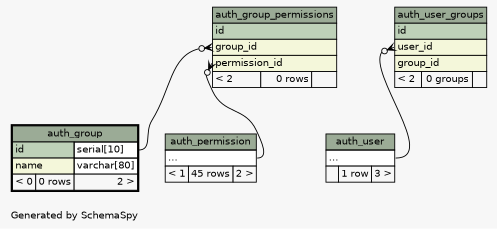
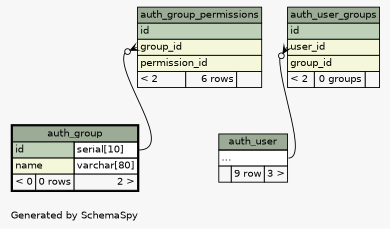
  digraph {
    bgcolor="#f7f7f7"
    fontname=Helvetica
    fontsize=11
    label="\nGenerated by SchemaSpy"
    labeljust=l
    nodesep=0.18
    rankdir=TB
    ranksep=0.46
    node [fontname=Helvetica fontsize=11 shape=plaintext]
    edge [arrowhead=none arrowsize=0.8 arrowtail=crowodot dir=back headport="elipses:e"]
-   n1 [label=<     <TABLE BORDER="0" CELLBORDER="1" CELLSPACING="0" BGCOLOR="#ffffff">       <TR><TD COLSPAN="3" BGCOLOR="#9bab96" ALIGN="CENTER">auth_group_permissions</TD></TR>       <TR><TD PORT="id" COLSPAN="3" BGCOLOR="#bed1b8" ALIGN="LEFT">id</TD></TR>       <TR><TD PORT="group_id" COLSPAN="3" BGCOLOR="#f4f7da" ALIGN="LEFT">group_id</TD></TR>       <TR><TD PORT="permission_id" COLSPAN="3" BGCOLOR="#f4f7da" ALIGN="LEFT">permission_id</TD></TR>       <TR><TD ALIGN="LEFT" BGCOLOR="#f7f7f7">&lt; 2</TD><TD ALIGN="RIGHT" BGCOLOR="#f7f7f7">0 rows</TD><TD ALIGN="RIGHT" BGCOLOR="#f7f7f7">  </TD></TR>     </TABLE>>]
+   n1 [label=<     <TABLE BORDER="0" CELLBORDER="1" CELLSPACING="0" BGCOLOR="#ffffff">       <TR><TD COLSPAN="3" BGCOLOR="#9bab96" ALIGN="CENTER">auth_group_permissions</TD></TR>       <TR><TD PORT="id" COLSPAN="3" BGCOLOR="#bed1b8" ALIGN="LEFT">id</TD></TR>       <TR><TD PORT="group_id" COLSPAN="3" BGCOLOR="#f4f7da" ALIGN="LEFT">group_id</TD></TR>       <TR><TD PORT="permission_id" COLSPAN="3" BGCOLOR="#f4f7da" ALIGN="LEFT">permission_id</TD></TR>       <TR><TD ALIGN="LEFT" BGCOLOR="#f7f7f7">&lt; 2</TD><TD ALIGN="RIGHT" BGCOLOR="#f7f7f7">6 rows</TD><TD ALIGN="RIGHT" BGCOLOR="#f7f7f7">  </TD></TR>     </TABLE>>]
    n2 [label=<     <TABLE BORDER="2" CELLBORDER="1" CELLSPACING="0" BGCOLOR="#ffffff">       <TR><TD COLSPAN="3" BGCOLOR="#9bab96" ALIGN="CENTER">auth_group</TD></TR>       <TR><TD PORT="id" COLSPAN="2" BGCOLOR="#bed1b8" ALIGN="LEFT">id</TD><TD PORT="id.type" ALIGN="LEFT">serial[10]</TD></TR>       <TR><TD PORT="name" COLSPAN="2" BGCOLOR="#f4f7da" ALIGN="LEFT">name</TD><TD PORT="name.type" ALIGN="LEFT">varchar[80]</TD></TR>       <TR><TD ALIGN="LEFT" BGCOLOR="#f7f7f7">&lt; 0</TD><TD ALIGN="RIGHT" BGCOLOR="#f7f7f7">0 rows</TD><TD ALIGN="RIGHT" BGCOLOR="#f7f7f7">2 &gt;</TD></TR>     </TABLE>>]
-   n3 [label=<     <TABLE BORDER="0" CELLBORDER="1" CELLSPACING="0" BGCOLOR="#ffffff">       <TR><TD COLSPAN="3" BGCOLOR="#9bab96" ALIGN="CENTER">auth_permission</TD></TR>       <TR><TD PORT="elipses" COLSPAN="3" ALIGN="LEFT">...</TD></TR>       <TR><TD ALIGN="LEFT" BGCOLOR="#f7f7f7">&lt; 1</TD><TD ALIGN="RIGHT" BGCOLOR="#f7f7f7">45 rows</TD><TD ALIGN="RIGHT" BGCOLOR="#f7f7f7">2 &gt;</TD></TR>     </TABLE>>]
    n4 [label=<     <TABLE BORDER="0" CELLBORDER="1" CELLSPACING="0" BGCOLOR="#ffffff">       <TR><TD COLSPAN="3" BGCOLOR="#9bab96" ALIGN="CENTER">auth_user_groups</TD></TR>       <TR><TD PORT="id" COLSPAN="3" BGCOLOR="#bed1b8" ALIGN="LEFT">id</TD></TR>       <TR><TD PORT="user_id" COLSPAN="3" BGCOLOR="#f4f7da" ALIGN="LEFT">user_id</TD></TR>       <TR><TD PORT="group_id" COLSPAN="3" BGCOLOR="#f4f7da" ALIGN="LEFT">group_id</TD></TR>       <TR><TD ALIGN="LEFT" BGCOLOR="#f7f7f7">&lt; 2</TD><TD ALIGN="RIGHT" BGCOLOR="#f7f7f7">0 groups</TD><TD ALIGN="RIGHT" BGCOLOR="#f7f7f7">  </TD></TR>     </TABLE>>]
-   n5 [label=<     <TABLE BORDER="0" CELLBORDER="1" CELLSPACING="0" BGCOLOR="#ffffff">       <TR><TD COLSPAN="3" BGCOLOR="#9bab96" ALIGN="CENTER">auth_user</TD></TR>       <TR><TD PORT="elipses" COLSPAN="3" ALIGN="LEFT">...</TD></TR>       <TR><TD ALIGN="LEFT" BGCOLOR="#f7f7f7">  </TD><TD ALIGN="RIGHT" BGCOLOR="#f7f7f7">1 row</TD><TD ALIGN="RIGHT" BGCOLOR="#f7f7f7">3 &gt;</TD></TR>     </TABLE>>]
+   n5 [label=<     <TABLE BORDER="0" CELLBORDER="1" CELLSPACING="0" BGCOLOR="#ffffff">       <TR><TD COLSPAN="3" BGCOLOR="#9bab96" ALIGN="CENTER">auth_user</TD></TR>       <TR><TD PORT="elipses" COLSPAN="3" ALIGN="LEFT">...</TD></TR>       <TR><TD ALIGN="LEFT" BGCOLOR="#f7f7f7">  </TD><TD ALIGN="RIGHT" BGCOLOR="#f7f7f7">9 row</TD><TD ALIGN="RIGHT" BGCOLOR="#f7f7f7">3 &gt;</TD></TR>     </TABLE>>]
    n1 -> n2 [headport="id.type:e" tailport="group_id:w"]
-   n1 -> n3 [tailport="permission_id:w"]
    n4 -> n5 [tailport="user_id:w"]
  }
